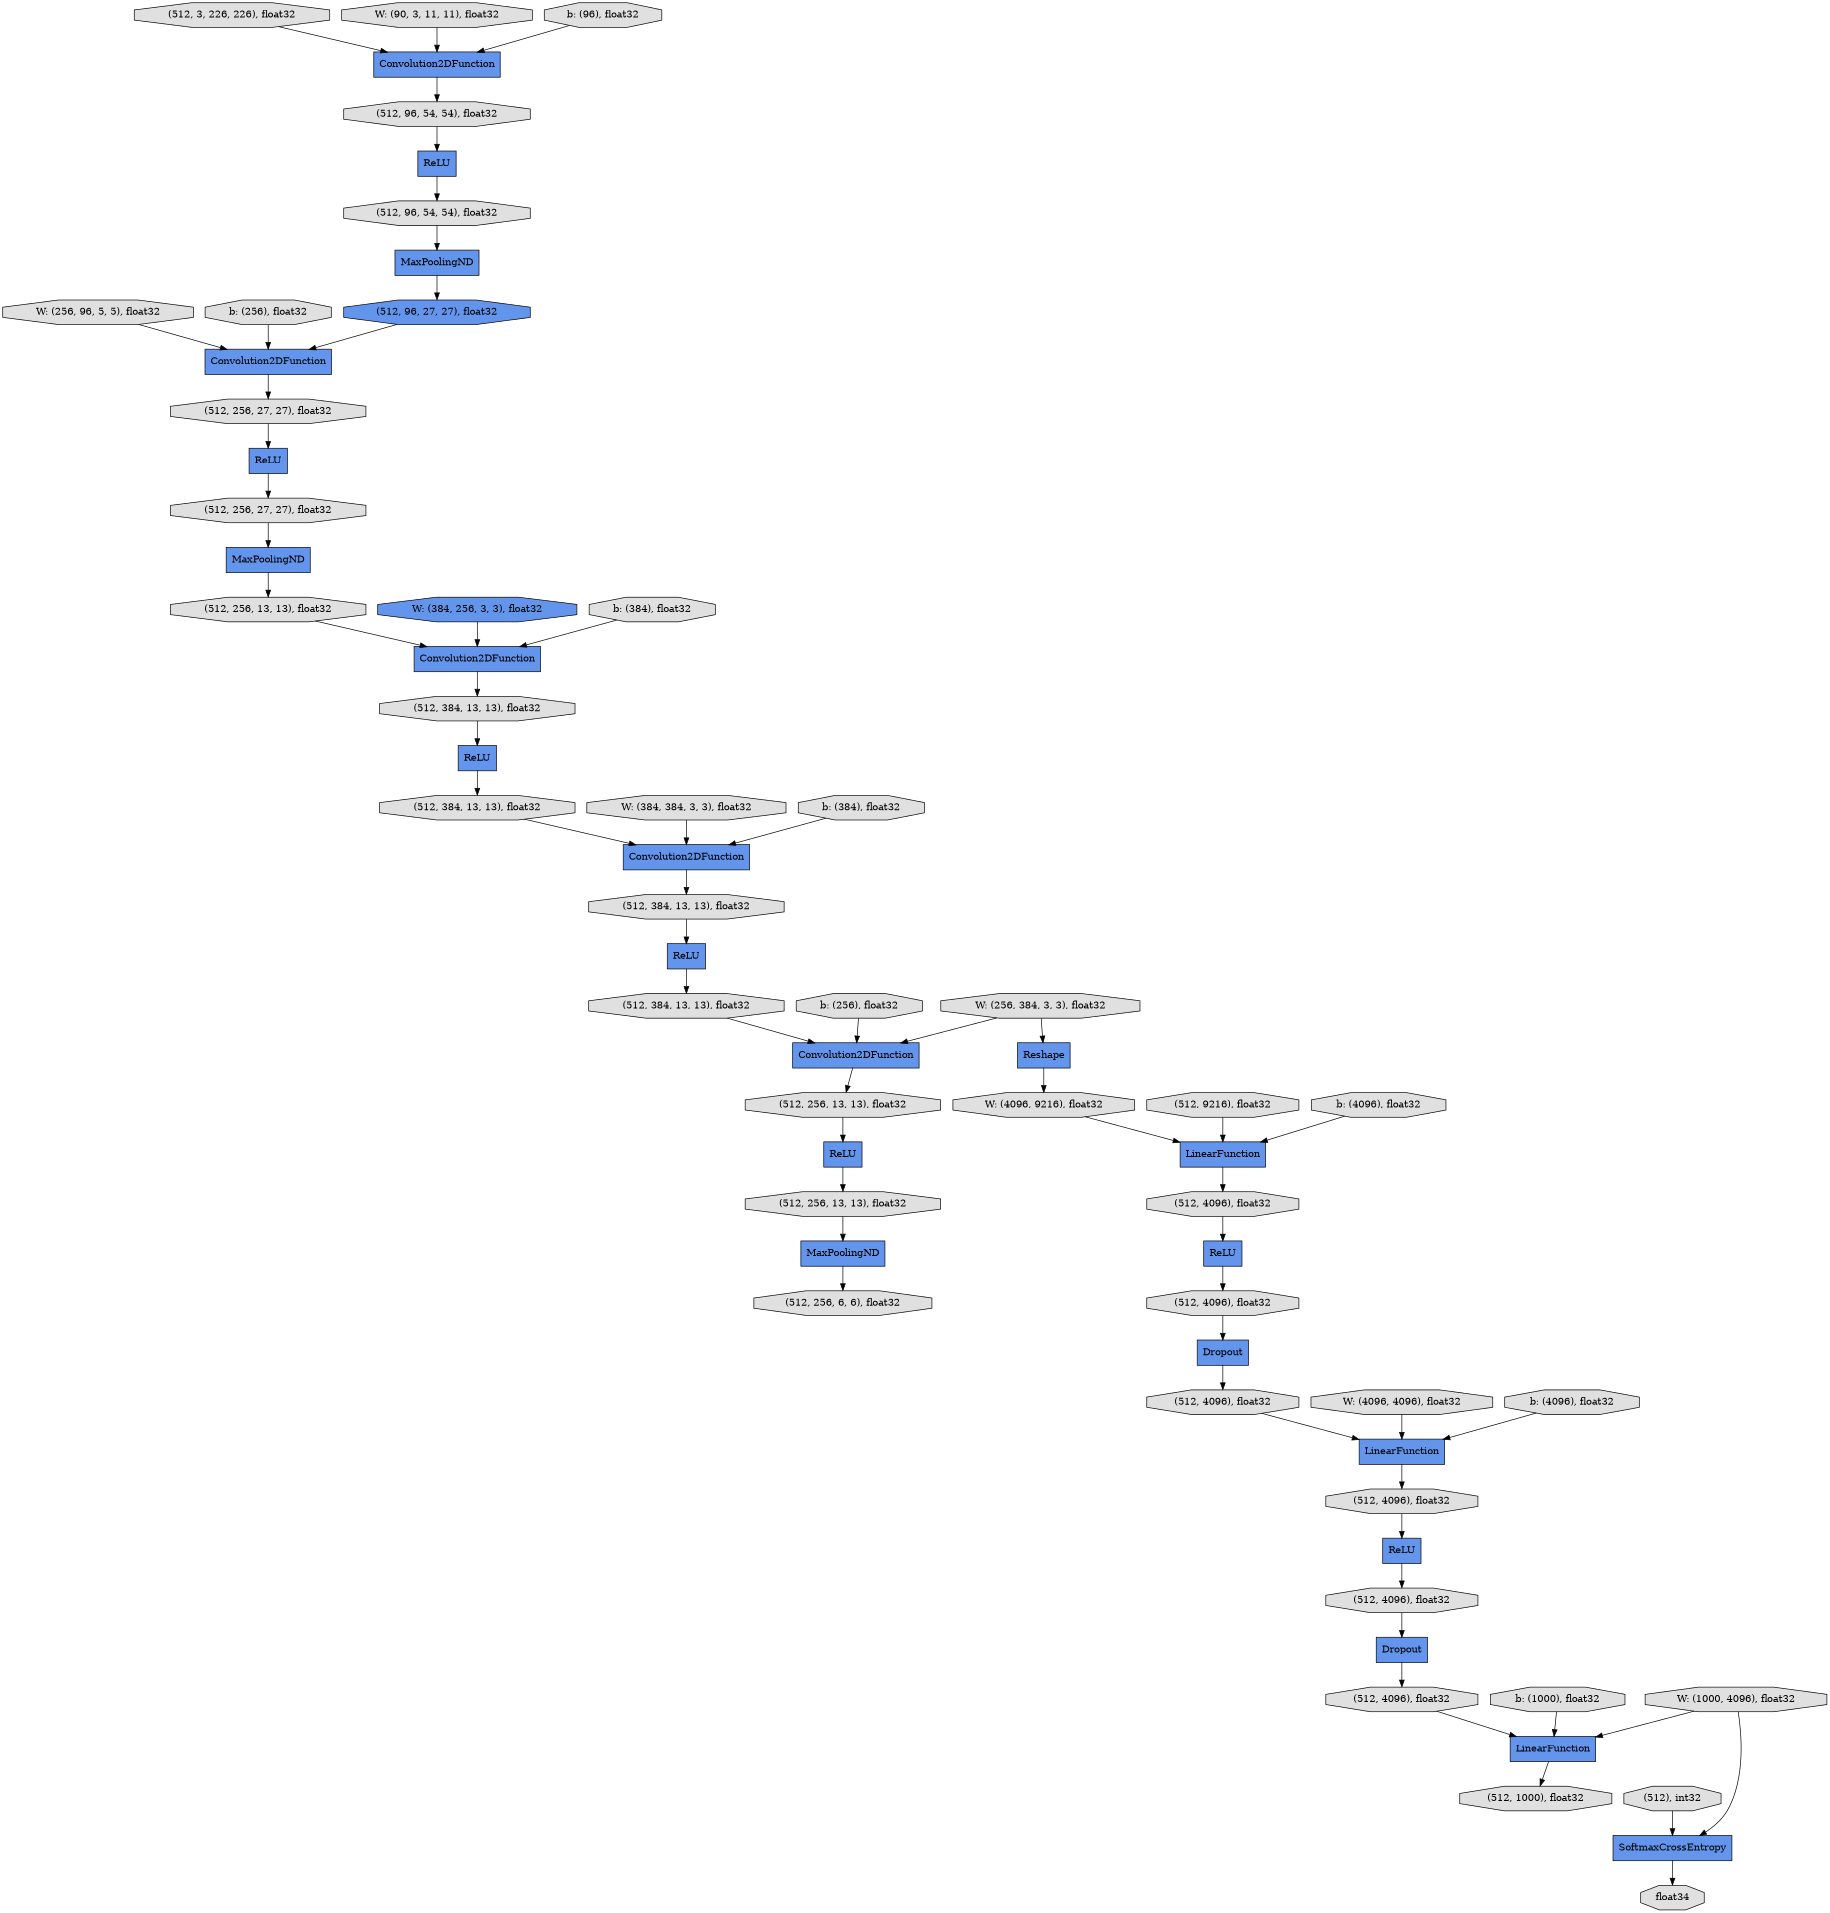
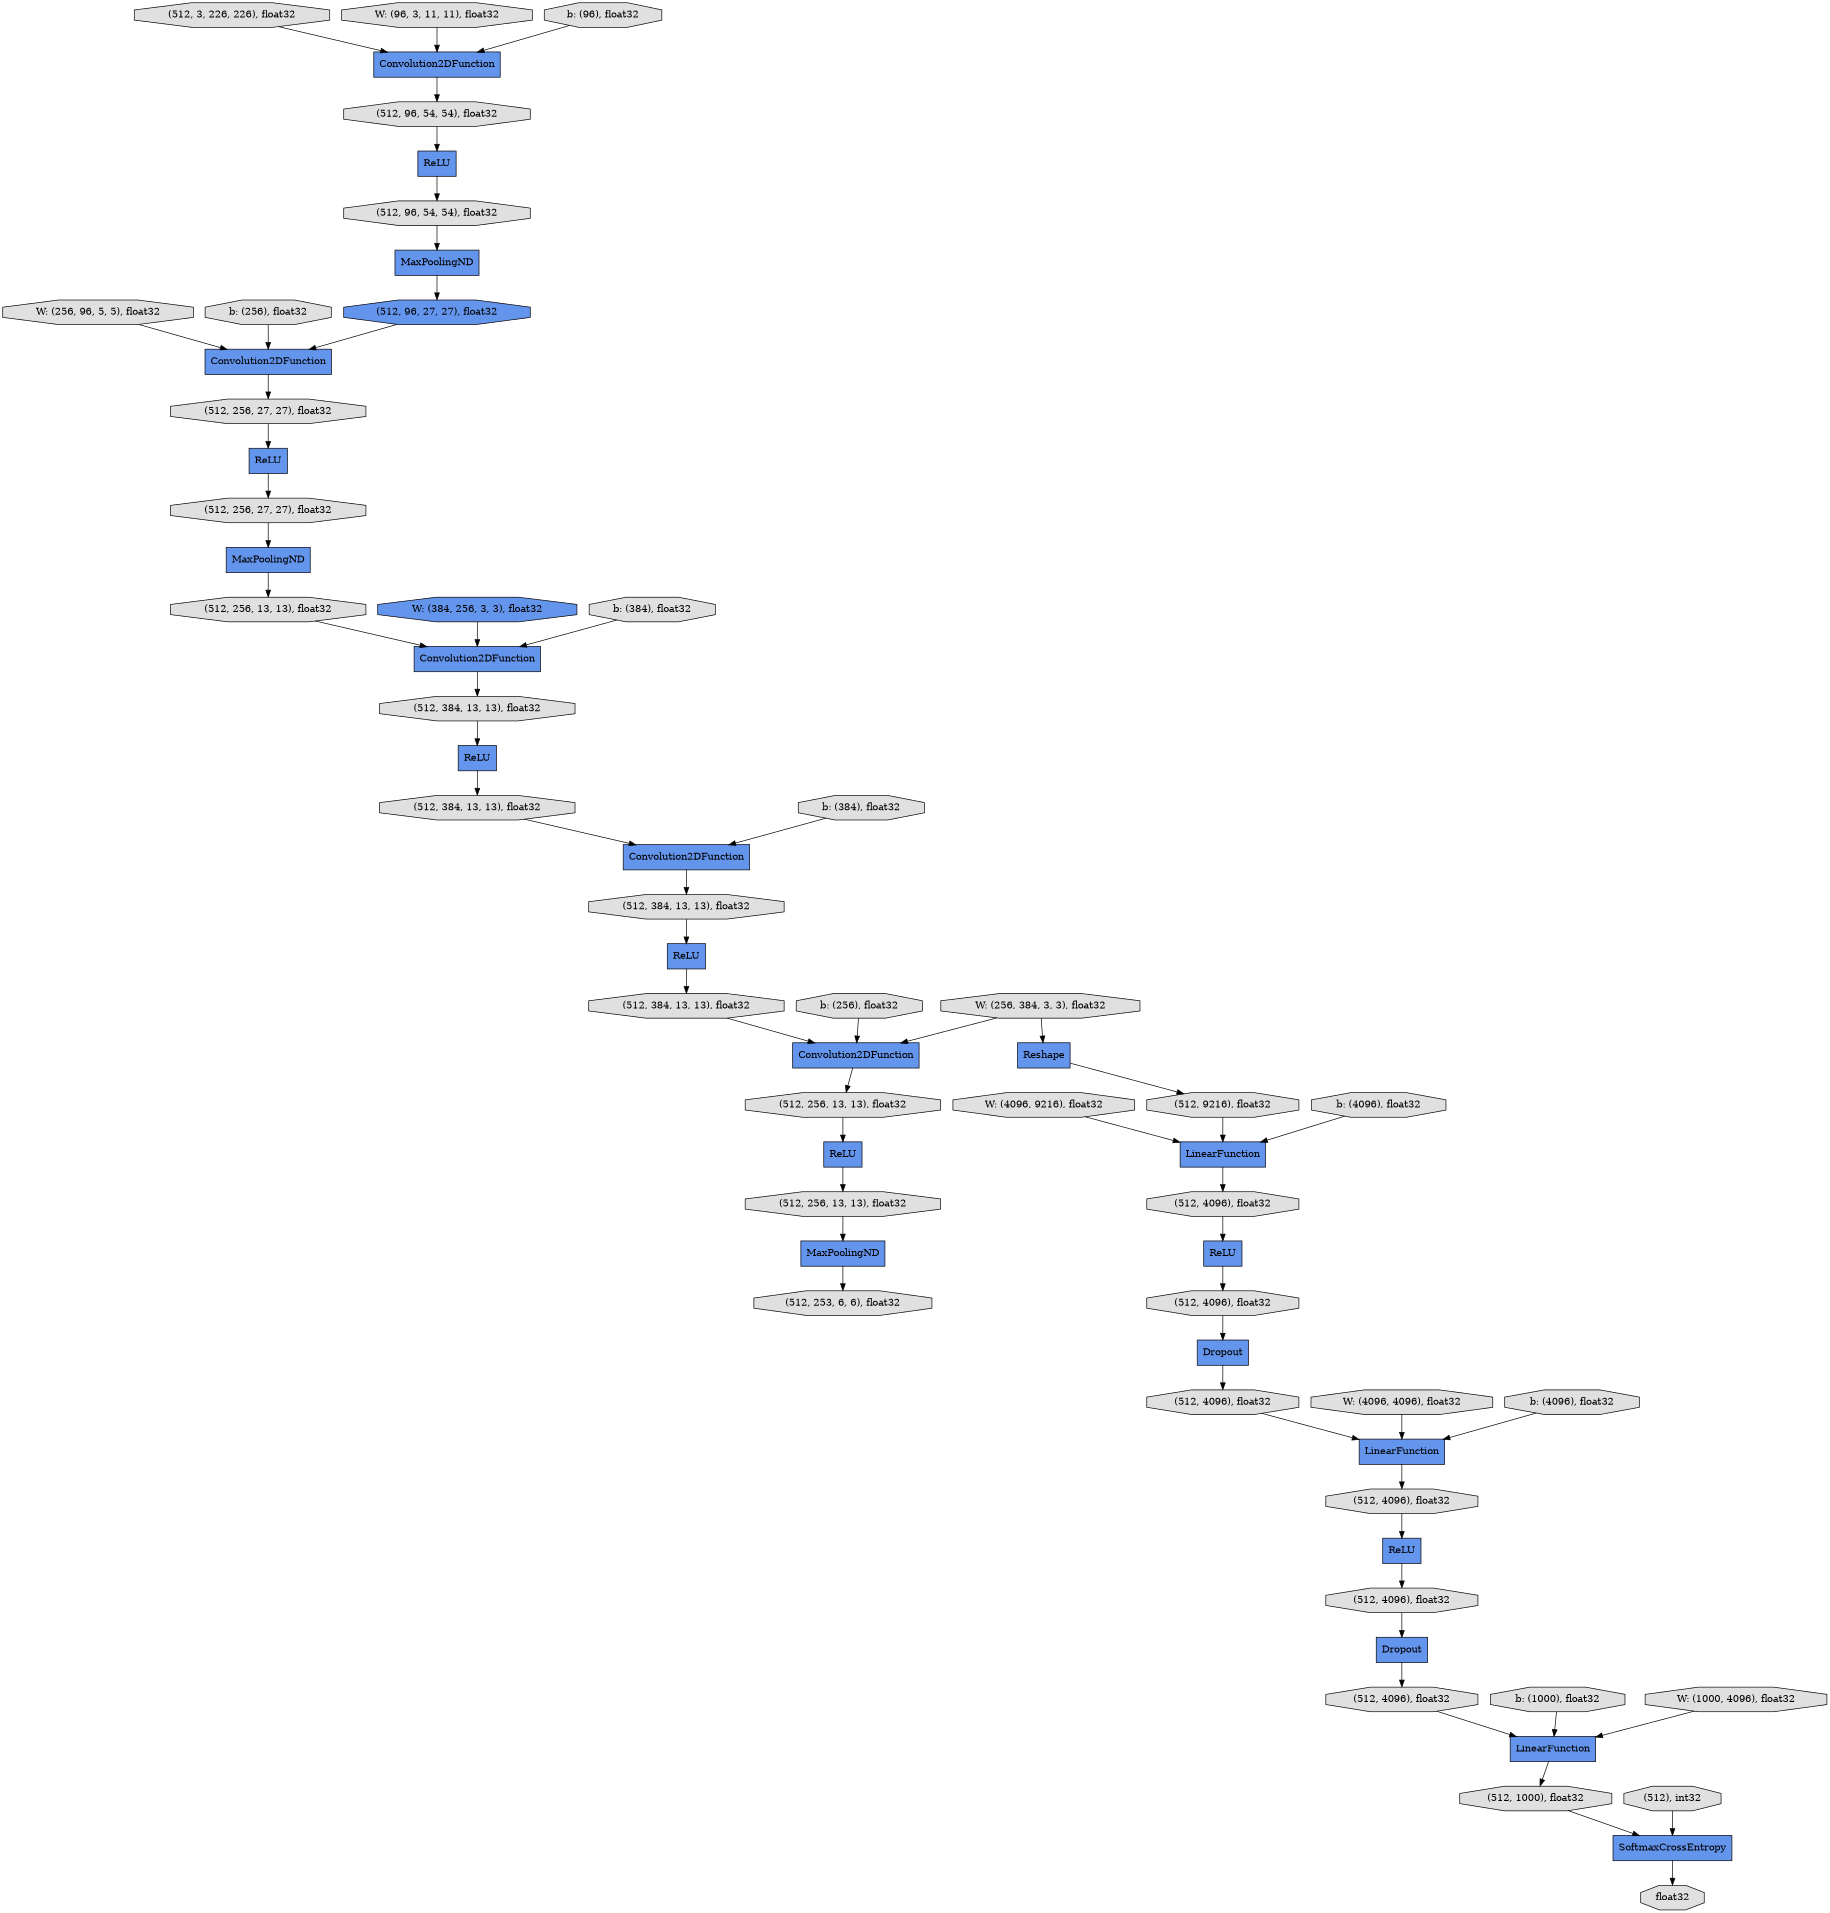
  digraph {
    rankdir=TB
    node [fillcolor="#E0E0E0" shape=octagon style=filled]
    n1 [label="W: (256, 384, 3, 3), float32"]
    n2 [fillcolor="#6495ED" label=Convolution2DFunction shape=record]
    n3 [fillcolor="#6495ED" label=Reshape shape=record]
    n4 [label="(512, 256, 13, 13), float32"]
    n5 [fillcolor="#6495ED" label=ReLU shape=record]
    n6 [label="(512, 256, 13, 13), float32"]
    n7 [fillcolor="#6495ED" label=Convolution2DFunction shape=record]
    n8 [label="(512, 384, 13, 13), float32"]
    n9 [fillcolor="#6495ED" label=ReLU shape=record]
    n10 [label="W: (256, 96, 5, 5), float32"]
    n11 [fillcolor="#6495ED" label=Convolution2DFunction shape=record]
    n12 [label="(512, 256, 27, 27), float32"]
    n13 [label="(512, 3, 226, 226), float32"]
    n14 [fillcolor="#6495ED" label=Convolution2DFunction shape=record]
    n15 [label="(512, 96, 54, 54), float32"]
    n16 [fillcolor="#6495ED" label=LinearFunction shape=record]
    n17 [label="(512, 4096), float32"]
    n18 [fillcolor="#6495ED" label=ReLU shape=record]
    n19 [label="(512, 384, 13, 13), float32"]
    n20 [fillcolor="#6495ED" label=ReLU shape=record]
    n21 [label="(512, 4096), float32"]
    n22 [fillcolor="#6495ED" label=Dropout shape=record]
    n23 [label="(512, 4096), float32"]
    n24 [fillcolor="#6495ED" label=Dropout shape=record]
    n25 [label="b: (256), float32"]
    n26 [fillcolor="#6495ED" label=ReLU shape=record]
    n27 [label="(512, 96, 54, 54), float32"]
    n28 [fillcolor="#6495ED" label=MaxPoolingND shape=record]
    n29 [label="b: (1000), float32"]
    n30 [fillcolor="#6495ED" label=LinearFunction shape=record]
    n31 [label="(512, 1000), float32"]
    n32 [label="(512, 4096), float32"]
    n33 [label="b: (256), float32"]
    n34 [fillcolor="#6495ED" label=Convolution2DFunction shape=record]
    n35 [label="(512, 384, 13, 13), float32"]
    n36 [fillcolor="#6495ED" label=ReLU shape=record]
    n37 [fillcolor="#6495ED" label="(512, 96, 27, 27), float32"]
    n38 [label="W: (4096, 9216), float32"]
    n39 [label="(512, 256, 27, 27), float32"]
    n40 [fillcolor="#6495ED" label=MaxPoolingND shape=record]
    n41 [label="(512, 256, 13, 13), float32"]
    n42 [label="(512, 4096), float32"]
    n43 [fillcolor="#6495ED" label=LinearFunction shape=record]
    n44 [fillcolor="#6495ED" label=MaxPoolingND shape=record]
-   n45 [label="(512, 256, 6, 6), float32"]
+   n45 [label="(512, 253, 6, 6), float32"]
    n46 [fillcolor="#6495ED" label="W: (384, 256, 3, 3), float32"]
    n47 [label="b: (4096), float32"]
    n48 [label="(512, 384, 13, 13), float32"]
    n49 [label="(512, 4096), float32"]
    n50 [label="(512), int32"]
    n51 [fillcolor="#6495ED" label=SoftmaxCrossEntropy shape=record]
-   n52 [label=float34]
+   n52 [label=float32]
    n53 [label="b: (384), float32"]
    n54 [label="W: (4096, 4096), float32"]
    n55 [label="(512, 9216), float32"]
    n56 [fillcolor="#6495ED" label=ReLU shape=record]
-   n57 [label="W: (384, 384, 3, 3), float32"]
-   n58 [label="W: (90, 3, 11, 11), float32"]
+   n58 [label="W: (96, 3, 11, 11), float32"]
    n59 [label="b: (96), float32"]
    n60 [label="b: (4096), float32"]
    n61 [label="b: (384), float32"]
    n62 [label="W: (1000, 4096), float32"]
    n1 -> n2
    n1 -> n3
    n2 -> n4
-   n3 -> n38
+   n3 -> n55
    n4 -> n5
    n5 -> n6
    n6 -> n44
    n7 -> n8
    n8 -> n9
    n9 -> n19
    n10 -> n11
    n11 -> n12
    n12 -> n56
    n13 -> n14
    n14 -> n15
    n15 -> n26
    n16 -> n17
    n17 -> n18
    n18 -> n23
    n19 -> n2
    n20 -> n21
    n21 -> n22
    n22 -> n49
    n23 -> n24
    n24 -> n42
    n25 -> n2
    n26 -> n27
    n27 -> n28
    n28 -> n37
    n29 -> n30
    n30 -> n31
-   n62 -> n51
+   n31 -> n51
    n32 -> n20
    n33 -> n11
    n34 -> n35
    n35 -> n36
    n36 -> n48
    n37 -> n11
    n38 -> n16
    n39 -> n40
    n40 -> n41
    n41 -> n34
    n42 -> n43
    n43 -> n32
    n44 -> n45
    n46 -> n34
    n47 -> n16
    n48 -> n7
    n49 -> n30
    n50 -> n51
    n51 -> n52
    n53 -> n34
    n54 -> n43
    n55 -> n16
    n56 -> n39
-   n57 -> n7
    n58 -> n14
    n59 -> n14
    n60 -> n43
    n61 -> n7
    n62 -> n30
  }
